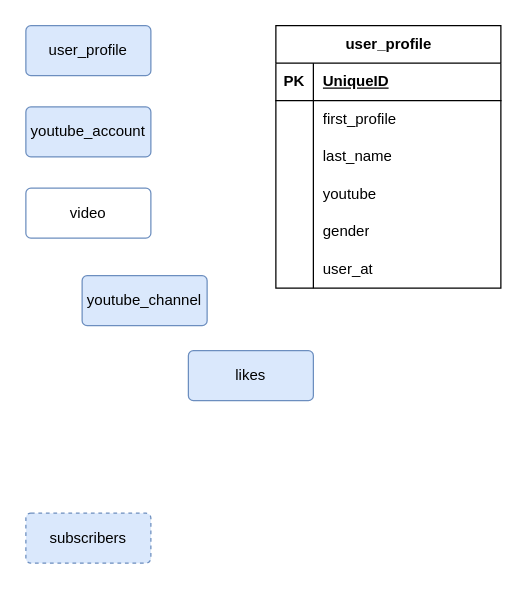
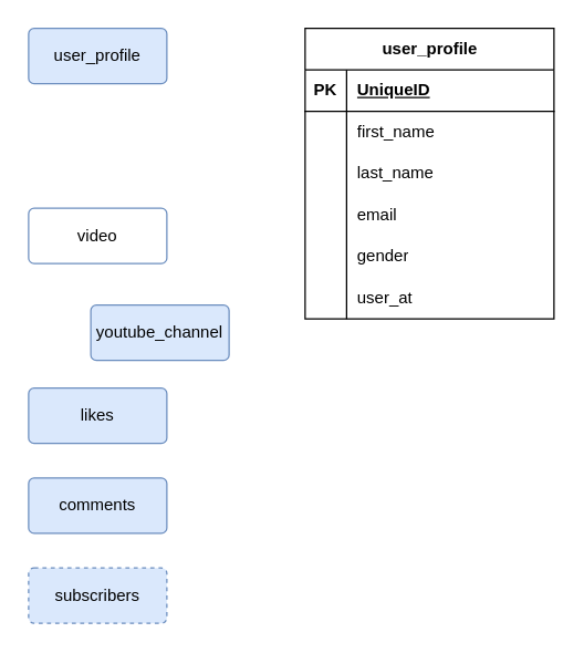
  <mxCell id="0" />
  <mxCell id="1" parent="0" />
  <mxCell id="2" value="user_profile" style="rounded=1;arcSize=10;whiteSpace=wrap;html=1;align=center;fillColor=#dae8fc;strokeColor=#6c8ebf;" vertex="1" parent="1"><mxGeometry x="20" y="20" width="100" height="40" as="geometry" /></mxCell>
- <mxCell id="3" value="youtube_account" style="rounded=1;arcSize=10;whiteSpace=wrap;html=1;align=center;fillColor=#dae8fc;strokeColor=#6c8ebf;" vertex="1" parent="1"><mxGeometry x="20" y="85" width="100" height="40" as="geometry" /></mxCell>
  <mxCell id="4" value="video" style="rounded=1;arcSize=10;whiteSpace=wrap;html=1;align=center;fillColor=#ffffff;strokeColor=#6c8ebf;" vertex="1" parent="1"><mxGeometry x="20" y="150" width="100" height="40" as="geometry" /></mxCell>
  <mxCell id="5" value="youtube_channel" style="rounded=1;arcSize=10;whiteSpace=wrap;html=1;align=center;fillColor=#dae8fc;strokeColor=#6c8ebf;" vertex="1" parent="1"><mxGeometry x="65" y="220" width="100" height="40" as="geometry" /></mxCell>
- <mxCell id="6" value="likes" style="rounded=1;arcSize=10;whiteSpace=wrap;html=1;align=center;fillColor=#dae8fc;strokeColor=#6c8ebf;" vertex="1" parent="1"><mxGeometry x="150" y="280" width="100" height="40" as="geometry" /></mxCell>
+ <mxCell id="6" value="likes" style="rounded=1;arcSize=10;whiteSpace=wrap;html=1;align=center;fillColor=#dae8fc;strokeColor=#6c8ebf;" vertex="1" parent="1"><mxGeometry x="20" y="280" width="100" height="40" as="geometry" /></mxCell>
+ <mxCell id="7" value="comments" style="rounded=1;arcSize=10;whiteSpace=wrap;html=1;align=center;fillColor=#dae8fc;strokeColor=#6c8ebf;" vertex="1" parent="1"><mxGeometry x="20" y="345" width="100" height="40" as="geometry" /></mxCell>
  <mxCell id="8" value="subscribers" style="rounded=1;arcSize=10;whiteSpace=wrap;html=1;align=center;fillColor=#dae8fc;strokeColor=#6c8ebf;dashed=1;" vertex="1" parent="1"><mxGeometry x="20" y="410" width="100" height="40" as="geometry" /></mxCell>
  <mxCell id="9" value="user_profile" style="shape=table;startSize=30;container=1;collapsible=1;childLayout=tableLayout;fixedRows=1;rowLines=0;fontStyle=1;align=center;resizeLast=1;html=1;" vertex="1" parent="1"><mxGeometry x="220" y="20" width="180" height="210" as="geometry" /></mxCell>
  <mxCell id="10" value="" style="shape=tableRow;horizontal=0;startSize=0;swimlaneHead=0;swimlaneBody=0;fillColor=none;collapsible=0;dropTarget=0;points=[[0,0.5],[1,0.5]];portConstraint=eastwest;top=0;left=0;right=0;bottom=1;" vertex="1" parent="9"><mxGeometry y="30" width="180" height="30" as="geometry" /></mxCell>
  <mxCell id="11" value="PK" style="shape=partialRectangle;connectable=0;fillColor=none;top=0;left=0;bottom=0;right=0;fontStyle=1;overflow=hidden;whiteSpace=wrap;html=1;" vertex="1" parent="10"><mxGeometry width="30" height="30" as="geometry"><mxRectangle width="30" height="30" as="alternateBounds" /></mxGeometry></mxCell>
  <mxCell id="12" value="UniqueID" style="shape=partialRectangle;connectable=0;fillColor=none;top=0;left=0;bottom=0;right=0;align=left;spacingLeft=6;fontStyle=5;overflow=hidden;whiteSpace=wrap;html=1;" vertex="1" parent="10"><mxGeometry x="30" width="150" height="30" as="geometry"><mxRectangle width="150" height="30" as="alternateBounds" /></mxGeometry></mxCell>
  <mxCell id="13" value="" style="shape=tableRow;horizontal=0;startSize=0;swimlaneHead=0;swimlaneBody=0;fillColor=none;collapsible=0;dropTarget=0;points=[[0,0.5],[1,0.5]];portConstraint=eastwest;top=0;left=0;right=0;bottom=0;" vertex="1" parent="9"><mxGeometry y="60" width="180" height="30" as="geometry" /></mxCell>
  <mxCell id="14" value="" style="shape=partialRectangle;connectable=0;fillColor=none;top=0;left=0;bottom=0;right=0;editable=1;overflow=hidden;whiteSpace=wrap;html=1;" vertex="1" parent="13"><mxGeometry width="30" height="30" as="geometry"><mxRectangle width="30" height="30" as="alternateBounds" /></mxGeometry></mxCell>
- <mxCell id="15" value="first_profile" style="shape=partialRectangle;connectable=0;fillColor=none;top=0;left=0;bottom=0;right=0;align=left;spacingLeft=6;overflow=hidden;whiteSpace=wrap;html=1;" vertex="1" parent="13"><mxGeometry x="30" width="150" height="30" as="geometry"><mxRectangle width="150" height="30" as="alternateBounds" /></mxGeometry></mxCell>
+ <mxCell id="15" value="first_name" style="shape=partialRectangle;connectable=0;fillColor=none;top=0;left=0;bottom=0;right=0;align=left;spacingLeft=6;overflow=hidden;whiteSpace=wrap;html=1;" vertex="1" parent="13"><mxGeometry x="30" width="150" height="30" as="geometry"><mxRectangle width="150" height="30" as="alternateBounds" /></mxGeometry></mxCell>
  <mxCell id="16" value="" style="shape=tableRow;horizontal=0;startSize=0;swimlaneHead=0;swimlaneBody=0;fillColor=none;collapsible=0;dropTarget=0;points=[[0,0.5],[1,0.5]];portConstraint=eastwest;top=0;left=0;right=0;bottom=0;" vertex="1" parent="9"><mxGeometry y="90" width="180" height="30" as="geometry" /></mxCell>
  <mxCell id="17" value="" style="shape=partialRectangle;connectable=0;fillColor=none;top=0;left=0;bottom=0;right=0;editable=1;overflow=hidden;whiteSpace=wrap;html=1;" vertex="1" parent="16"><mxGeometry width="30" height="30" as="geometry"><mxRectangle width="30" height="30" as="alternateBounds" /></mxGeometry></mxCell>
  <mxCell id="18" value="last_name" style="shape=partialRectangle;connectable=0;fillColor=none;top=0;left=0;bottom=0;right=0;align=left;spacingLeft=6;overflow=hidden;whiteSpace=wrap;html=1;" vertex="1" parent="16"><mxGeometry x="30" width="150" height="30" as="geometry"><mxRectangle width="150" height="30" as="alternateBounds" /></mxGeometry></mxCell>
  <mxCell id="19" value="" style="shape=tableRow;horizontal=0;startSize=0;swimlaneHead=0;swimlaneBody=0;fillColor=none;collapsible=0;dropTarget=0;points=[[0,0.5],[1,0.5]];portConstraint=eastwest;top=0;left=0;right=0;bottom=0;" vertex="1" parent="9"><mxGeometry y="120" width="180" height="30" as="geometry" /></mxCell>
  <mxCell id="20" value="" style="shape=partialRectangle;connectable=0;fillColor=none;top=0;left=0;bottom=0;right=0;editable=1;overflow=hidden;whiteSpace=wrap;html=1;" vertex="1" parent="19"><mxGeometry width="30" height="30" as="geometry"><mxRectangle width="30" height="30" as="alternateBounds" /></mxGeometry></mxCell>
- <mxCell id="21" value="youtube" style="shape=partialRectangle;connectable=0;fillColor=none;top=0;left=0;bottom=0;right=0;align=left;spacingLeft=6;overflow=hidden;whiteSpace=wrap;html=1;" vertex="1" parent="19"><mxGeometry x="30" width="150" height="30" as="geometry"><mxRectangle width="150" height="30" as="alternateBounds" /></mxGeometry></mxCell>
+ <mxCell id="21" value="email" style="shape=partialRectangle;connectable=0;fillColor=none;top=0;left=0;bottom=0;right=0;align=left;spacingLeft=6;overflow=hidden;whiteSpace=wrap;html=1;" vertex="1" parent="19"><mxGeometry x="30" width="150" height="30" as="geometry"><mxRectangle width="150" height="30" as="alternateBounds" /></mxGeometry></mxCell>
  <mxCell id="22" style="shape=tableRow;horizontal=0;startSize=0;swimlaneHead=0;swimlaneBody=0;fillColor=none;collapsible=0;dropTarget=0;points=[[0,0.5],[1,0.5]];portConstraint=eastwest;top=0;left=0;right=0;bottom=0;" vertex="1" parent="9"><mxGeometry y="150" width="180" height="30" as="geometry" /></mxCell>
  <mxCell id="23" style="shape=partialRectangle;connectable=0;fillColor=none;top=0;left=0;bottom=0;right=0;editable=1;overflow=hidden;whiteSpace=wrap;html=1;" vertex="1" parent="22"><mxGeometry width="30" height="30" as="geometry"><mxRectangle width="30" height="30" as="alternateBounds" /></mxGeometry></mxCell>
  <mxCell id="24" value="gender" style="shape=partialRectangle;connectable=0;fillColor=none;top=0;left=0;bottom=0;right=0;align=left;spacingLeft=6;overflow=hidden;whiteSpace=wrap;html=1;" vertex="1" parent="22"><mxGeometry x="30" width="150" height="30" as="geometry"><mxRectangle width="150" height="30" as="alternateBounds" /></mxGeometry></mxCell>
  <mxCell id="25" style="shape=tableRow;horizontal=0;startSize=0;swimlaneHead=0;swimlaneBody=0;fillColor=none;collapsible=0;dropTarget=0;points=[[0,0.5],[1,0.5]];portConstraint=eastwest;top=0;left=0;right=0;bottom=0;" vertex="1" parent="9"><mxGeometry y="180" width="180" height="30" as="geometry" /></mxCell>
  <mxCell id="26" style="shape=partialRectangle;connectable=0;fillColor=none;top=0;left=0;bottom=0;right=0;editable=1;overflow=hidden;whiteSpace=wrap;html=1;" vertex="1" parent="25"><mxGeometry width="30" height="30" as="geometry"><mxRectangle width="30" height="30" as="alternateBounds" /></mxGeometry></mxCell>
  <mxCell id="27" value="user_at" style="shape=partialRectangle;connectable=0;fillColor=none;top=0;left=0;bottom=0;right=0;align=left;spacingLeft=6;overflow=hidden;whiteSpace=wrap;html=1;" vertex="1" parent="25"><mxGeometry x="30" width="150" height="30" as="geometry"><mxRectangle width="150" height="30" as="alternateBounds" /></mxGeometry></mxCell>
